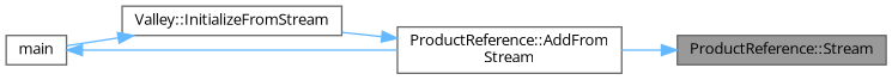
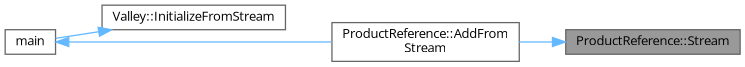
  digraph {
    fontname="Open Sans"
    rankdir=RL
    node [color=grey40 fillcolor=white fontname="Open Sans" fontsize=10 shape=box style=filled]
    edge [color=steelblue1 dir=back fontname="Open Sans" fontsize=10 labelfontname=Helvetica labelfontsize=10 style=solid]
    n1 [color=gray40 fillcolor=grey60 fontcolor=black height=0.2 label="ProductReference::Stream" width=0.4]
    n2 [height=0.2 label="ProductReference::AddFrom\lStream" width=0.4]
    n3 [height=0.2 label="Valley::InitializeFromStream" width=0.4]
    n4 [height=0.2 label=main width=0.4]
    n1 -> n2
-   n2 -> n3
    n3 -> n4
    n4 -> n2
  }
